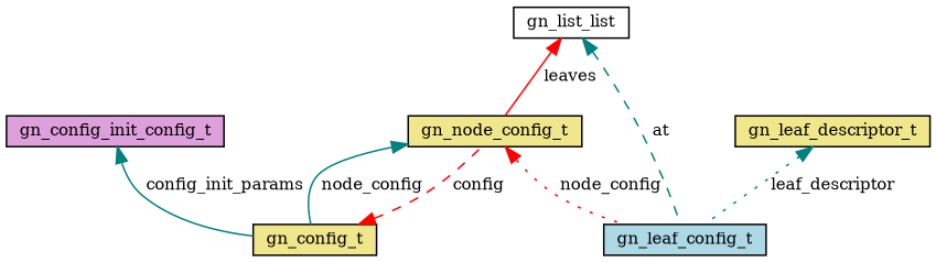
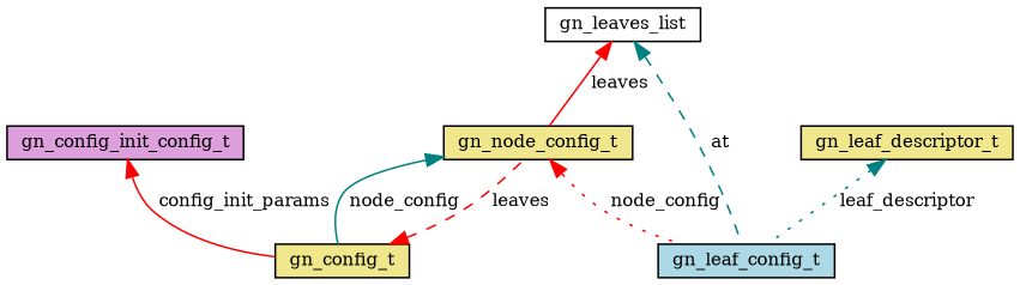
  digraph {
    fontname="DejaVu Serif"
    node [color=black fillcolor=khaki fontname="DejaVu Serif" fontsize=10 shape=record style=filled]
    edge [color=red dir=back fontname="DejaVu Serif" fontsize=10 labelfontname=Helvetica labelfontsize=10 style=solid]
    n1 [fontcolor=black height=0.2 label=gn_node_config_t width=0.4]
    n2 [fillcolor=lightblue height=0.2 label=gn_leaf_config_t width=0.4]
    n3 [height=0.2 label=gn_config_t width=0.4]
-   n4 [fillcolor=white height=0.2 label=gn_list_list width=0.4]
+   n4 [fillcolor=white height=0.2 label=gn_leaves_list width=0.4]
    n5 [height=0.2 label=gn_leaf_descriptor_t width=0.4]
    n6 [fillcolor=plum height=0.2 label=gn_config_init_config_t width=0.4]
    n1 -> n2 [label=" node_config" style=dotted]
    n1 -> n3 [color=teal label=" node_config"]
-   n3 -> n1 [label=" config" style=dashed]
+   n3 -> n1 [label=" leaves" style=dashed]
    n4 -> n1 [label=" leaves"]
    n4 -> n2 [color=teal label=" at" style=dashed]
    n5 -> n2 [color=teal label=" leaf_descriptor" style=dotted]
-   n6 -> n3 [color=teal label=" config_init_params"]
+   n6 -> n3 [label=" config_init_params"]
  }
